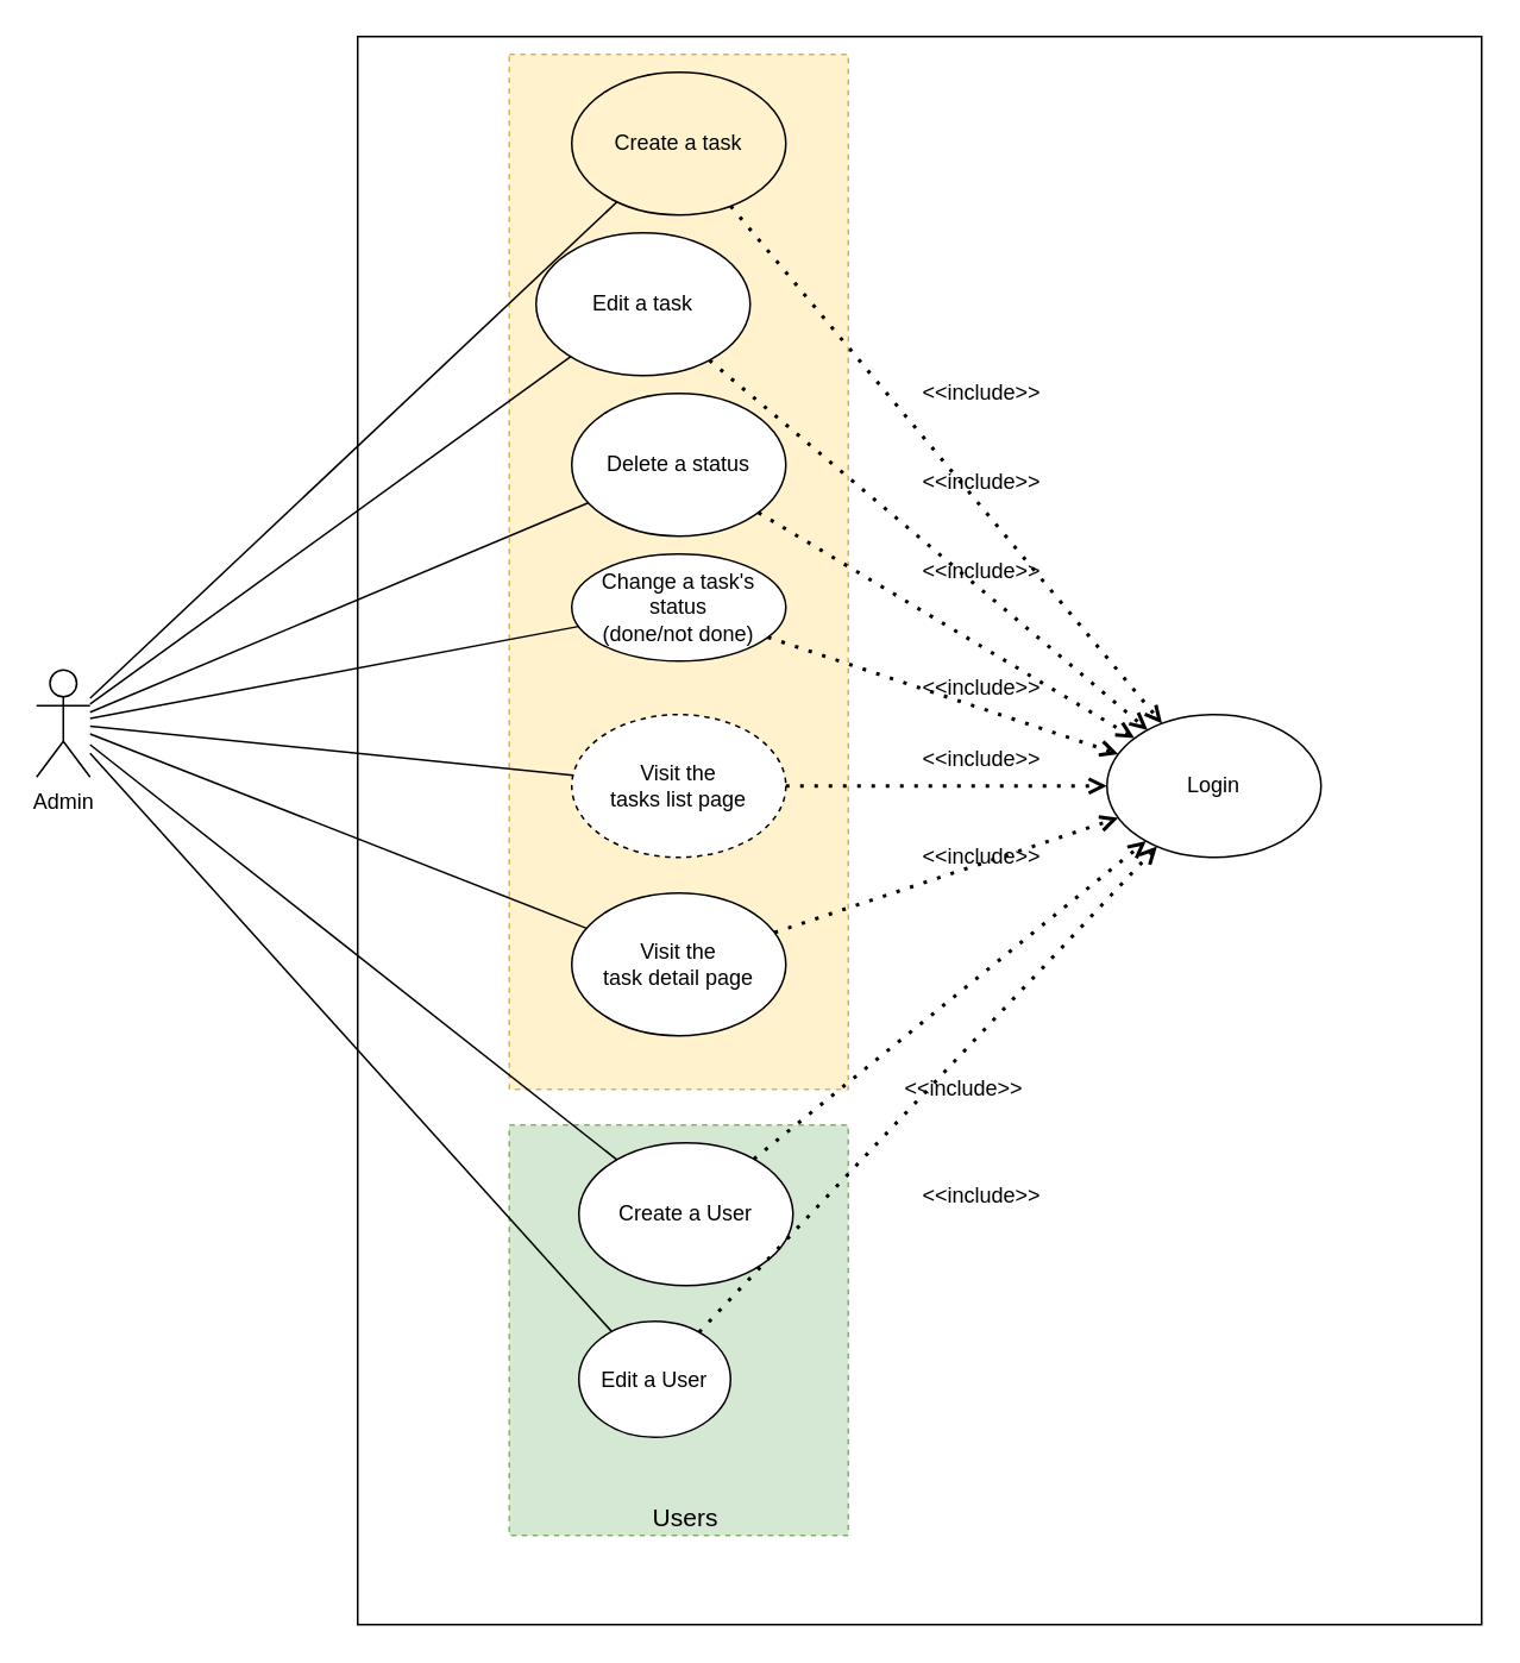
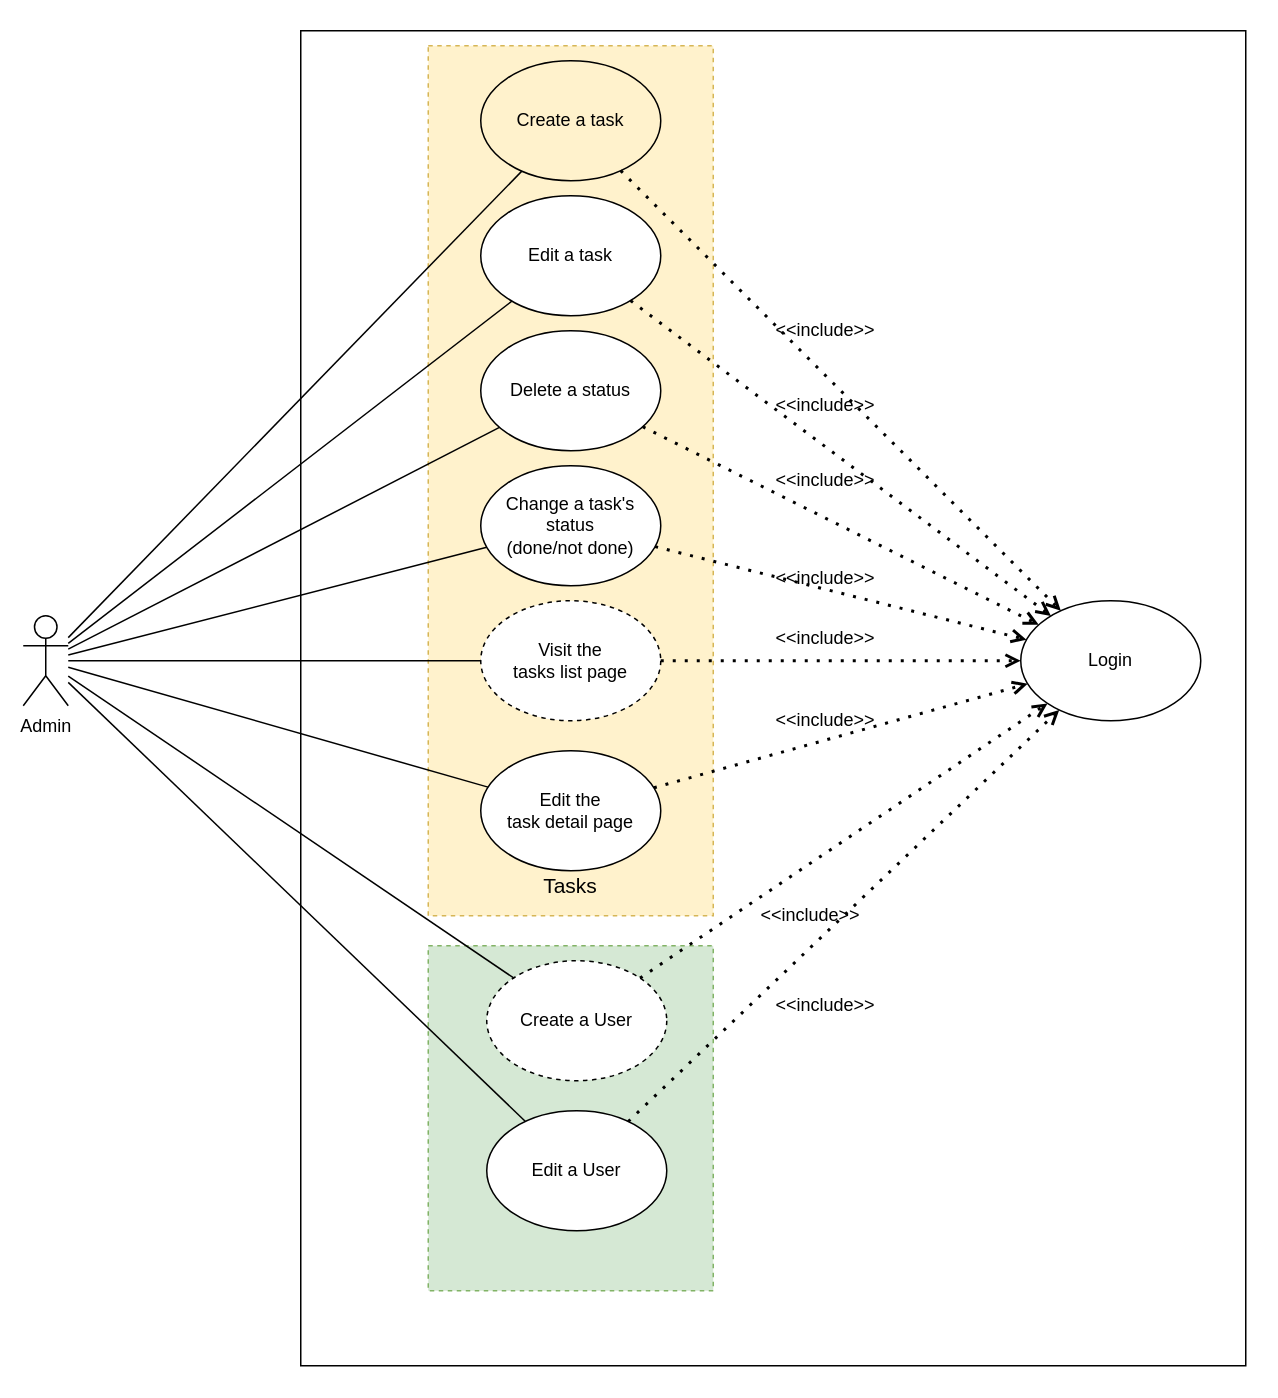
  <mxCell id="0" />
  <mxCell id="1" parent="0" />
  <mxCell id="2" value="" style="rounded=0;whiteSpace=wrap;html=1;" vertex="1" parent="1"><mxGeometry x="200" y="20" width="630" height="890" as="geometry" /></mxCell>
  <mxCell id="3" value="" style="rounded=0;whiteSpace=wrap;html=1;dashed=1;fillColor=#fff2cc;strokeColor=#d6b656;" vertex="1" parent="1"><mxGeometry x="285" y="30" width="190" height="580" as="geometry" /></mxCell>
  <mxCell id="4" value="" style="rounded=0;whiteSpace=wrap;html=1;dashed=1;fillColor=#d5e8d4;strokeColor=#82b366;" vertex="1" parent="1"><mxGeometry x="285" y="630" width="190" height="230" as="geometry" /></mxCell>
- <mxCell id="5" value="Admin" style="shape=umlActor;verticalLabelPosition=bottom;verticalAlign=top;html=1;outlineConnect=0;" vertex="1" parent="1"><mxGeometry x="20" y="375" width="30" height="60" as="geometry" /></mxCell>
- <mxCell id="6" value="Create a User" style="ellipse;whiteSpace=wrap;html=1;" vertex="1" parent="1"><mxGeometry x="324" y="640" width="120" height="80" as="geometry" /></mxCell>
- <mxCell id="7" value="Edit a User" style="ellipse;whiteSpace=wrap;html=1;" vertex="1" parent="1"><mxGeometry x="324" y="740" width="85" height="65" as="geometry" /></mxCell>
+ <mxCell id="5" value="Admin" style="shape=umlActor;verticalLabelPosition=bottom;verticalAlign=top;html=1;outlineConnect=0;" vertex="1" parent="1"><mxGeometry x="15" y="410" width="30" height="60" as="geometry" /></mxCell>
+ <mxCell id="6" value="Create a User" style="ellipse;whiteSpace=wrap;html=1;dashed=1;" vertex="1" parent="1"><mxGeometry x="324" y="640" width="120" height="80" as="geometry" /></mxCell>
+ <mxCell id="7" value="Edit a User" style="ellipse;whiteSpace=wrap;html=1;" vertex="1" parent="1"><mxGeometry x="324" y="740" width="120" height="80" as="geometry" /></mxCell>
  <mxCell id="8" value="Create a task" style="ellipse;whiteSpace=wrap;html=1;fillColor=#fff2cc;" vertex="1" parent="1"><mxGeometry x="320" y="40" width="120" height="80" as="geometry" /></mxCell>
- <mxCell id="9" value="Edit a task" style="ellipse;whiteSpace=wrap;html=1;" vertex="1" parent="1"><mxGeometry x="300" y="130" width="120" height="80" as="geometry" /></mxCell>
+ <mxCell id="9" value="Edit a task" style="ellipse;whiteSpace=wrap;html=1;" vertex="1" parent="1"><mxGeometry x="320" y="130" width="120" height="80" as="geometry" /></mxCell>
  <mxCell id="10" value="Delete a status" style="ellipse;whiteSpace=wrap;html=1;" vertex="1" parent="1"><mxGeometry x="320" y="220" width="120" height="80" as="geometry" /></mxCell>
- <mxCell id="11" value="Change a task's status &lt;br&gt;(done/not done)" style="ellipse;whiteSpace=wrap;html=1;" vertex="1" parent="1"><mxGeometry x="320" y="310" width="120" height="60" as="geometry" /></mxCell>
+ <mxCell id="11" value="Change a task's status &lt;br&gt;(done/not done)" style="ellipse;whiteSpace=wrap;html=1;" vertex="1" parent="1"><mxGeometry x="320" y="310" width="120" height="80" as="geometry" /></mxCell>
  <mxCell id="12" value="" style="endArrow=none;html=1;" edge="1" parent="1" source="5" target="8"><mxGeometry width="50" height="50" relative="1" as="geometry"><mxPoint x="140" y="230.588" as="sourcePoint" /><mxPoint x="306.308" y="147.415" as="targetPoint" /></mxGeometry></mxCell>
  <mxCell id="13" value="" style="endArrow=none;html=1;" edge="1" parent="1" source="5" target="9"><mxGeometry width="50" height="50" relative="1" as="geometry"><mxPoint x="140" y="235.882" as="sourcePoint" /><mxPoint x="345.01" y="126.465" as="targetPoint" /></mxGeometry></mxCell>
  <mxCell id="14" value="" style="endArrow=none;html=1;" edge="1" parent="1" source="5" target="10"><mxGeometry width="50" height="50" relative="1" as="geometry"><mxPoint x="140" y="241.176" as="sourcePoint" /><mxPoint x="355.01" y="136.465" as="targetPoint" /></mxGeometry></mxCell>
  <mxCell id="15" value="" style="endArrow=none;html=1;" edge="1" parent="1" source="5" target="11"><mxGeometry width="50" height="50" relative="1" as="geometry"><mxPoint x="140" y="246.471" as="sourcePoint" /><mxPoint x="365.01" y="146.465" as="targetPoint" /></mxGeometry></mxCell>
  <mxCell id="16" value="" style="endArrow=none;html=1;" edge="1" parent="1" source="5" target="7"><mxGeometry width="50" height="50" relative="1" as="geometry"><mxPoint x="180" y="271.176" as="sourcePoint" /><mxPoint x="375.01" y="156.465" as="targetPoint" /></mxGeometry></mxCell>
  <mxCell id="17" value="" style="endArrow=none;html=1;" edge="1" parent="1" source="5" target="6"><mxGeometry width="50" height="50" relative="1" as="geometry"><mxPoint x="190" y="281.176" as="sourcePoint" /><mxPoint x="385.01" y="166.465" as="targetPoint" /></mxGeometry></mxCell>
- <mxCell id="18" value="Users" style="text;html=1;strokeColor=none;fillColor=none;align=center;verticalAlign=middle;whiteSpace=wrap;rounded=0;dashed=1;fontSize=14;" vertex="1" parent="1"><mxGeometry x="344" y="840" width="80" height="20" as="geometry" /></mxCell>
- <mxCell id="20" value="Login" style="ellipse;whiteSpace=wrap;html=1;" vertex="1" parent="1"><mxGeometry x="620" y="400" width="120" height="80" as="geometry" /></mxCell>
+ <mxCell id="19" value="Tasks" style="text;html=1;strokeColor=none;fillColor=none;align=center;verticalAlign=middle;whiteSpace=wrap;rounded=0;dashed=1;fontSize=14;" vertex="1" parent="1"><mxGeometry x="360" y="580" width="40" height="20" as="geometry" /></mxCell>
+ <mxCell id="20" value="Login" style="ellipse;whiteSpace=wrap;html=1;" vertex="1" parent="1"><mxGeometry x="680" y="400" width="120" height="80" as="geometry" /></mxCell>
  <mxCell id="21" value="" style="endArrow=open;dashed=1;html=1;dashPattern=1 3;strokeWidth=2;startArrow=none;startFill=0;endFill=0;" edge="1" parent="1" source="7" target="20"><mxGeometry width="50" height="50" relative="1" as="geometry"><mxPoint x="374.009" y="554.986" as="sourcePoint" /><mxPoint x="630.979" y="245.01" as="targetPoint" /></mxGeometry></mxCell>
  <mxCell id="22" value="" style="endArrow=open;dashed=1;html=1;dashPattern=1 3;strokeWidth=2;startArrow=none;startFill=0;endFill=0;" edge="1" parent="1" source="6" target="20"><mxGeometry width="50" height="50" relative="1" as="geometry"><mxPoint x="436.193" y="618.097" as="sourcePoint" /><mxPoint x="670.755" y="411.877" as="targetPoint" /></mxGeometry></mxCell>
  <mxCell id="23" value="" style="endArrow=open;dashed=1;html=1;dashPattern=1 3;strokeWidth=2;startArrow=none;startFill=0;endFill=0;" edge="1" parent="1" source="11" target="20"><mxGeometry width="50" height="50" relative="1" as="geometry"><mxPoint x="446.151" y="524.439" as="sourcePoint" /><mxPoint x="660.845" y="405.558" as="targetPoint" /></mxGeometry></mxCell>
  <mxCell id="24" value="" style="endArrow=open;dashed=1;html=1;dashPattern=1 3;strokeWidth=2;startArrow=none;startFill=0;endFill=0;" edge="1" parent="1" source="10" target="20"><mxGeometry width="50" height="50" relative="1" as="geometry"><mxPoint x="456.151" y="534.439" as="sourcePoint" /><mxPoint x="670.845" y="415.558" as="targetPoint" /></mxGeometry></mxCell>
  <mxCell id="25" value="" style="endArrow=open;dashed=1;html=1;dashPattern=1 3;strokeWidth=2;startArrow=none;startFill=0;endFill=0;" edge="1" parent="1" source="9" target="20"><mxGeometry width="50" height="50" relative="1" as="geometry"><mxPoint x="466.151" y="544.439" as="sourcePoint" /><mxPoint x="680.845" y="425.558" as="targetPoint" /></mxGeometry></mxCell>
  <mxCell id="26" value="" style="endArrow=open;dashed=1;html=1;dashPattern=1 3;strokeWidth=2;startArrow=none;startFill=0;endFill=0;" edge="1" parent="1" source="8" target="20"><mxGeometry width="50" height="50" relative="1" as="geometry"><mxPoint x="476.151" y="554.439" as="sourcePoint" /><mxPoint x="690.845" y="435.558" as="targetPoint" /></mxGeometry></mxCell>
  <mxCell id="27" value="&amp;lt;&amp;lt;include&amp;gt;&amp;gt;" style="text;html=1;strokeColor=none;fillColor=none;align=center;verticalAlign=middle;whiteSpace=wrap;rounded=0;" vertex="1" parent="1"><mxGeometry x="530" y="210" width="40" height="20" as="geometry" /></mxCell>
  <mxCell id="28" value="&amp;lt;&amp;lt;include&amp;gt;&amp;gt;" style="text;html=1;strokeColor=none;fillColor=none;align=center;verticalAlign=middle;whiteSpace=wrap;rounded=0;" vertex="1" parent="1"><mxGeometry x="530" y="260" width="40" height="20" as="geometry" /></mxCell>
  <mxCell id="29" value="&amp;lt;&amp;lt;include&amp;gt;&amp;gt;" style="text;html=1;strokeColor=none;fillColor=none;align=center;verticalAlign=middle;whiteSpace=wrap;rounded=0;" vertex="1" parent="1"><mxGeometry x="530" y="310" width="40" height="20" as="geometry" /></mxCell>
  <mxCell id="30" value="&amp;lt;&amp;lt;include&amp;gt;&amp;gt;" style="text;html=1;strokeColor=none;fillColor=none;align=center;verticalAlign=middle;whiteSpace=wrap;rounded=0;" vertex="1" parent="1"><mxGeometry x="530" y="375" width="40" height="20" as="geometry" /></mxCell>
  <mxCell id="31" value="&amp;lt;&amp;lt;include&amp;gt;&amp;gt;" style="text;html=1;strokeColor=none;fillColor=none;align=center;verticalAlign=middle;whiteSpace=wrap;rounded=0;" vertex="1" parent="1"><mxGeometry x="530" y="415" width="40" height="20" as="geometry" /></mxCell>
  <mxCell id="32" value="&amp;lt;&amp;lt;include&amp;gt;&amp;gt;" style="text;html=1;strokeColor=none;fillColor=none;align=center;verticalAlign=middle;whiteSpace=wrap;rounded=0;" vertex="1" parent="1"><mxGeometry x="530" y="470" width="40" height="20" as="geometry" /></mxCell>
  <mxCell id="33" value="Visit the &lt;br&gt;tasks list page" style="ellipse;whiteSpace=wrap;html=1;dashed=1;" vertex="1" parent="1"><mxGeometry x="320" y="400" width="120" height="80" as="geometry" /></mxCell>
- <mxCell id="34" value="Visit the &lt;br&gt;task detail page" style="ellipse;whiteSpace=wrap;html=1;" vertex="1" parent="1"><mxGeometry x="320" y="500" width="120" height="80" as="geometry" /></mxCell>
+ <mxCell id="34" value="Edit the &lt;br&gt;task detail page" style="ellipse;whiteSpace=wrap;html=1;" vertex="1" parent="1"><mxGeometry x="320" y="500" width="120" height="80" as="geometry" /></mxCell>
  <mxCell id="35" value="" style="endArrow=open;dashed=1;html=1;dashPattern=1 3;strokeWidth=2;startArrow=none;startFill=0;endFill=0;" edge="1" parent="1" source="33" target="20"><mxGeometry width="50" height="50" relative="1" as="geometry"><mxPoint x="446.248" y="373.923" as="sourcePoint" /><mxPoint x="693.82" y="435.955" as="targetPoint" /></mxGeometry></mxCell>
  <mxCell id="36" value="" style="endArrow=open;dashed=1;html=1;dashPattern=1 3;strokeWidth=2;startArrow=none;startFill=0;endFill=0;" edge="1" parent="1" source="34" target="20"><mxGeometry width="50" height="50" relative="1" as="geometry"><mxPoint x="449.988" y="445.8" as="sourcePoint" /><mxPoint x="690.013" y="449.167" as="targetPoint" /></mxGeometry></mxCell>
  <mxCell id="37" value="&amp;lt;&amp;lt;include&amp;gt;&amp;gt;" style="text;html=1;strokeColor=none;fillColor=none;align=center;verticalAlign=middle;whiteSpace=wrap;rounded=0;" vertex="1" parent="1"><mxGeometry x="520" y="600" width="40" height="20" as="geometry" /></mxCell>
  <mxCell id="38" value="&amp;lt;&amp;lt;include&amp;gt;&amp;gt;" style="text;html=1;strokeColor=none;fillColor=none;align=center;verticalAlign=middle;whiteSpace=wrap;rounded=0;" vertex="1" parent="1"><mxGeometry x="530" y="660" width="40" height="20" as="geometry" /></mxCell>
  <mxCell id="39" value="" style="endArrow=none;html=1;" edge="1" parent="1" source="5" target="33"><mxGeometry width="50" height="50" relative="1" as="geometry"><mxPoint x="140" y="251.765" as="sourcePoint" /><mxPoint x="339.626" y="338.27" as="targetPoint" /></mxGeometry></mxCell>
  <mxCell id="40" value="" style="endArrow=none;html=1;" edge="1" parent="1" source="5" target="34"><mxGeometry width="50" height="50" relative="1" as="geometry"><mxPoint x="140" y="257.647" as="sourcePoint" /><mxPoint x="352.248" y="428.91" as="targetPoint" /></mxGeometry></mxCell>
